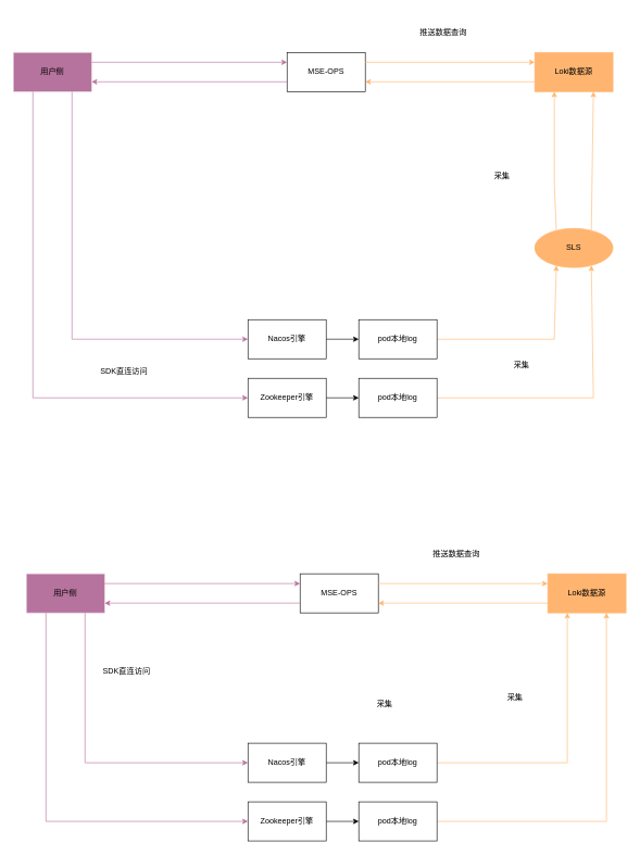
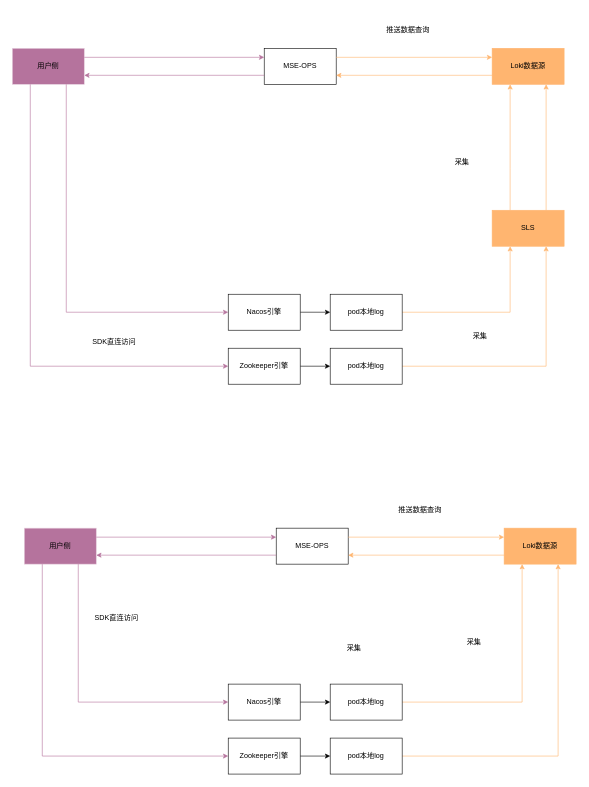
  <mxCell id="0" />
  <mxCell id="1" parent="0" />
  <mxCell id="2" value="用户侧" style="rounded=0;whiteSpace=wrap;html=1;fillColor=#B5739D;strokeColor=#E6D0DE;" parent="1" vertex="1"><mxGeometry x="20" y="80" width="120" height="60" as="geometry" /></mxCell>
  <mxCell id="3" value="MSE-OPS" style="rounded=0;whiteSpace=wrap;html=1;" parent="1" vertex="1"><mxGeometry x="440" y="80" width="120" height="60" as="geometry" /></mxCell>
  <mxCell id="4" value="Loki数据源" style="rounded=0;whiteSpace=wrap;html=1;strokeColor=#FFB570;fillColor=#FFB570;" parent="1" vertex="1"><mxGeometry x="820" y="80" width="120" height="60" as="geometry" /></mxCell>
  <mxCell id="5" style="edgeStyle=orthogonalEdgeStyle;rounded=0;orthogonalLoop=1;jettySize=auto;html=1;exitX=1;exitY=0.5;exitDx=0;exitDy=0;entryX=0;entryY=0.5;entryDx=0;entryDy=0;" parent="1" source="6" target="19" edge="1"><mxGeometry relative="1" as="geometry" /></mxCell>
  <mxCell id="6" value="Nacos引擎" style="rounded=0;whiteSpace=wrap;html=1;" parent="1" vertex="1"><mxGeometry x="380" y="490" width="120" height="60" as="geometry" /></mxCell>
  <mxCell id="7" value="" style="endArrow=classic;html=1;rounded=0;entryX=1;entryY=0.75;entryDx=0;entryDy=0;exitX=0;exitY=0.75;exitDx=0;exitDy=0;fillColor=#FFB570;strokeColor=#FFB570;" parent="1" source="4" target="3" edge="1"><mxGeometry width="50" height="50" relative="1" as="geometry"><mxPoint x="90" y="230" as="sourcePoint" /><mxPoint x="390" y="230" as="targetPoint" /></mxGeometry></mxCell>
  <mxCell id="8" value="" style="endArrow=classic;html=1;rounded=0;entryX=0;entryY=0.25;entryDx=0;entryDy=0;exitX=1;exitY=0.25;exitDx=0;exitDy=0;fillColor=#FFB570;strokeColor=#FFB570;" parent="1" source="3" target="4" edge="1"><mxGeometry width="50" height="50" relative="1" as="geometry"><mxPoint x="310" y="-90" as="sourcePoint" /><mxPoint x="310" y="70" as="targetPoint" /></mxGeometry></mxCell>
  <mxCell id="9" value="SDK直连访问" style="rounded=0;whiteSpace=wrap;html=1;strokeColor=none;" parent="1" vertex="1"><mxGeometry x="130" y="540" width="120" height="60" as="geometry" /></mxCell>
  <mxCell id="10" value="" style="endArrow=classic;html=1;rounded=0;entryX=1;entryY=0.75;entryDx=0;entryDy=0;exitX=0;exitY=0.75;exitDx=0;exitDy=0;fillColor=#B5739D;strokeColor=#B5739D;" parent="1" source="3" target="2" edge="1"><mxGeometry width="50" height="50" relative="1" as="geometry"><mxPoint x="540" y="90" as="sourcePoint" /><mxPoint x="540" y="-70" as="targetPoint" /></mxGeometry></mxCell>
  <mxCell id="11" value="" style="endArrow=classic;html=1;rounded=0;entryX=0;entryY=0.25;entryDx=0;entryDy=0;exitX=1;exitY=0.25;exitDx=0;exitDy=0;fillColor=#B5739D;strokeColor=#B5739D;" parent="1" source="2" target="3" edge="1"><mxGeometry width="50" height="50" relative="1" as="geometry"><mxPoint x="450" y="135" as="sourcePoint" /><mxPoint x="150" y="135" as="targetPoint" /></mxGeometry></mxCell>
- <mxCell id="12" value="SLS" style="ellipse;whiteSpace=wrap;html=1;strokeColor=#FFB570;fillColor=#FFB570;" parent="1" vertex="1"><mxGeometry x="820" y="350" width="120" height="60" as="geometry" /></mxCell>
+ <mxCell id="12" value="SLS" style="rounded=0;whiteSpace=wrap;html=1;strokeColor=#FFB570;fillColor=#FFB570;" parent="1" vertex="1"><mxGeometry x="820" y="350" width="120" height="60" as="geometry" /></mxCell>
  <mxCell id="13" style="edgeStyle=orthogonalEdgeStyle;rounded=0;orthogonalLoop=1;jettySize=auto;html=1;exitX=1;exitY=0.5;exitDx=0;exitDy=0;entryX=0;entryY=0.5;entryDx=0;entryDy=0;" parent="1" source="14" target="20" edge="1"><mxGeometry relative="1" as="geometry" /></mxCell>
  <mxCell id="14" value="Zookeeper引擎" style="rounded=0;whiteSpace=wrap;html=1;" parent="1" vertex="1"><mxGeometry x="380" y="580" width="120" height="60" as="geometry" /></mxCell>
  <mxCell id="15" value="" style="endArrow=classic;html=1;rounded=0;entryX=0;entryY=0.5;entryDx=0;entryDy=0;exitX=0.75;exitY=1;exitDx=0;exitDy=0;fillColor=#B5739D;strokeColor=#B5739D;" parent="1" source="2" target="6" edge="1"><mxGeometry width="50" height="50" relative="1" as="geometry"><mxPoint x="150" y="295" as="sourcePoint" /><mxPoint x="450" y="295" as="targetPoint" /><Array as="points"><mxPoint x="110" y="520" /></Array></mxGeometry></mxCell>
  <mxCell id="16" value="" style="endArrow=classic;html=1;rounded=0;fillColor=#FFB570;strokeColor=#FFB570;exitX=1;exitY=0.5;exitDx=0;exitDy=0;entryX=0.25;entryY=1;entryDx=0;entryDy=0;" parent="1" source="19" target="12" edge="1"><mxGeometry width="50" height="50" relative="1" as="geometry"><mxPoint x="780" y="520" as="sourcePoint" /><mxPoint x="850" y="450" as="targetPoint" /><Array as="points"><mxPoint x="850" y="520" /></Array></mxGeometry></mxCell>
  <mxCell id="17" value="" style="endArrow=classic;html=1;rounded=0;fillColor=#FFB570;strokeColor=#FFB570;exitX=1;exitY=0.5;exitDx=0;exitDy=0;entryX=0.75;entryY=1;entryDx=0;entryDy=0;" parent="1" source="20" target="12" edge="1"><mxGeometry width="50" height="50" relative="1" as="geometry"><mxPoint x="790" y="610" as="sourcePoint" /><mxPoint x="902" y="450" as="targetPoint" /><Array as="points"><mxPoint x="910" y="610" /></Array></mxGeometry></mxCell>
  <mxCell id="18" value="" style="endArrow=classic;html=1;rounded=0;entryX=0;entryY=0.5;entryDx=0;entryDy=0;exitX=0.25;exitY=1;exitDx=0;exitDy=0;fillColor=#B5739D;strokeColor=#B5739D;" parent="1" source="2" target="14" edge="1"><mxGeometry width="50" height="50" relative="1" as="geometry"><mxPoint x="40" y="420" as="sourcePoint" /><mxPoint x="370" y="610" as="targetPoint" /><Array as="points"><mxPoint x="50" y="610" /></Array></mxGeometry></mxCell>
  <mxCell id="19" value="pod本地log" style="rounded=0;whiteSpace=wrap;html=1;" parent="1" vertex="1"><mxGeometry x="550" y="490" width="120" height="60" as="geometry" /></mxCell>
  <mxCell id="20" value="pod本地log" style="rounded=0;whiteSpace=wrap;html=1;" parent="1" vertex="1"><mxGeometry x="550" y="580" width="120" height="60" as="geometry" /></mxCell>
  <mxCell id="21" value="采集" style="rounded=0;whiteSpace=wrap;html=1;strokeColor=none;" parent="1" vertex="1"><mxGeometry x="740" y="530" width="120" height="60" as="geometry" /></mxCell>
  <mxCell id="22" value="推送数据查询" style="rounded=0;whiteSpace=wrap;html=1;strokeColor=none;" parent="1" vertex="1"><mxGeometry x="620" y="20" width="120" height="60" as="geometry" /></mxCell>
  <mxCell id="23" value="" style="endArrow=classic;html=1;rounded=0;fillColor=#FFB570;strokeColor=#FFB570;exitX=0.25;exitY=0;exitDx=0;exitDy=0;entryX=0.25;entryY=1;entryDx=0;entryDy=0;" edge="1" parent="1" source="12" target="4"><mxGeometry width="50" height="50" relative="1" as="geometry"><mxPoint x="940" y="290" as="sourcePoint" /><mxPoint x="880" y="170" as="targetPoint" /><Array as="points"><mxPoint x="850" y="280" /></Array></mxGeometry></mxCell>
  <mxCell id="24" value="" style="endArrow=classic;html=1;rounded=0;fillColor=#FFB570;strokeColor=#FFB570;exitX=0.75;exitY=0;exitDx=0;exitDy=0;entryX=0.75;entryY=1;entryDx=0;entryDy=0;" edge="1" parent="1" source="12" target="4"><mxGeometry width="50" height="50" relative="1" as="geometry"><mxPoint x="940" y="410" as="sourcePoint" /><mxPoint x="1140" y="210" as="targetPoint" /><Array as="points" /></mxGeometry></mxCell>
  <mxCell id="25" value="采集" style="rounded=0;whiteSpace=wrap;html=1;strokeColor=none;" vertex="1" parent="1"><mxGeometry x="710" y="240" width="120" height="60" as="geometry" /></mxCell>
  <mxCell id="26" value="用户侧" style="rounded=0;whiteSpace=wrap;html=1;fillColor=#B5739D;strokeColor=#E6D0DE;" vertex="1" parent="1"><mxGeometry x="40" y="880" width="120" height="60" as="geometry" /></mxCell>
  <mxCell id="27" value="MSE-OPS" style="rounded=0;whiteSpace=wrap;html=1;" vertex="1" parent="1"><mxGeometry x="460" y="880" width="120" height="60" as="geometry" /></mxCell>
  <mxCell id="28" value="Loki数据源" style="rounded=0;whiteSpace=wrap;html=1;strokeColor=#FFB570;fillColor=#FFB570;" vertex="1" parent="1"><mxGeometry x="840" y="880" width="120" height="60" as="geometry" /></mxCell>
  <mxCell id="29" style="edgeStyle=orthogonalEdgeStyle;rounded=0;orthogonalLoop=1;jettySize=auto;html=1;exitX=1;exitY=0.5;exitDx=0;exitDy=0;entryX=0;entryY=0.5;entryDx=0;entryDy=0;" edge="1" parent="1" source="30" target="42"><mxGeometry relative="1" as="geometry" /></mxCell>
  <mxCell id="30" value="Nacos引擎" style="rounded=0;whiteSpace=wrap;html=1;" vertex="1" parent="1"><mxGeometry x="380" y="1140" width="120" height="60" as="geometry" /></mxCell>
  <mxCell id="31" value="" style="endArrow=classic;html=1;rounded=0;entryX=1;entryY=0.75;entryDx=0;entryDy=0;exitX=0;exitY=0.75;exitDx=0;exitDy=0;fillColor=#FFB570;strokeColor=#FFB570;" edge="1" parent="1" source="28" target="27"><mxGeometry width="50" height="50" relative="1" as="geometry"><mxPoint x="110" y="1030" as="sourcePoint" /><mxPoint x="410" y="1030" as="targetPoint" /></mxGeometry></mxCell>
  <mxCell id="32" value="" style="endArrow=classic;html=1;rounded=0;entryX=0;entryY=0.25;entryDx=0;entryDy=0;exitX=1;exitY=0.25;exitDx=0;exitDy=0;fillColor=#FFB570;strokeColor=#FFB570;" edge="1" parent="1" source="27" target="28"><mxGeometry width="50" height="50" relative="1" as="geometry"><mxPoint x="330" y="710" as="sourcePoint" /><mxPoint x="330" y="870" as="targetPoint" /></mxGeometry></mxCell>
  <mxCell id="33" value="SDK直连访问" style="rounded=0;whiteSpace=wrap;html=1;strokeColor=none;" vertex="1" parent="1"><mxGeometry x="134" y="1000" width="120" height="60" as="geometry" /></mxCell>
  <mxCell id="34" value="" style="endArrow=classic;html=1;rounded=0;entryX=1;entryY=0.75;entryDx=0;entryDy=0;exitX=0;exitY=0.75;exitDx=0;exitDy=0;fillColor=#B5739D;strokeColor=#B5739D;" edge="1" parent="1" source="27" target="26"><mxGeometry width="50" height="50" relative="1" as="geometry"><mxPoint x="560" y="890" as="sourcePoint" /><mxPoint x="560" y="730" as="targetPoint" /></mxGeometry></mxCell>
  <mxCell id="35" value="" style="endArrow=classic;html=1;rounded=0;entryX=0;entryY=0.25;entryDx=0;entryDy=0;exitX=1;exitY=0.25;exitDx=0;exitDy=0;fillColor=#B5739D;strokeColor=#B5739D;" edge="1" parent="1" source="26" target="27"><mxGeometry width="50" height="50" relative="1" as="geometry"><mxPoint x="470" y="935" as="sourcePoint" /><mxPoint x="170" y="935" as="targetPoint" /></mxGeometry></mxCell>
  <mxCell id="36" style="edgeStyle=orthogonalEdgeStyle;rounded=0;orthogonalLoop=1;jettySize=auto;html=1;exitX=1;exitY=0.5;exitDx=0;exitDy=0;entryX=0;entryY=0.5;entryDx=0;entryDy=0;" edge="1" parent="1" source="37" target="43"><mxGeometry relative="1" as="geometry" /></mxCell>
  <mxCell id="37" value="Zookeeper引擎" style="rounded=0;whiteSpace=wrap;html=1;" vertex="1" parent="1"><mxGeometry x="380" y="1230" width="120" height="60" as="geometry" /></mxCell>
  <mxCell id="38" value="" style="endArrow=classic;html=1;rounded=0;entryX=0;entryY=0.5;entryDx=0;entryDy=0;exitX=0.75;exitY=1;exitDx=0;exitDy=0;fillColor=#B5739D;strokeColor=#B5739D;" edge="1" parent="1" source="26" target="30"><mxGeometry width="50" height="50" relative="1" as="geometry"><mxPoint x="170" y="1095" as="sourcePoint" /><mxPoint x="470" y="1095" as="targetPoint" /><Array as="points"><mxPoint x="130" y="1170" /></Array></mxGeometry></mxCell>
  <mxCell id="39" value="" style="endArrow=classic;html=1;rounded=0;fillColor=#FFB570;strokeColor=#FFB570;exitX=1;exitY=0.5;exitDx=0;exitDy=0;entryX=0.25;entryY=1;entryDx=0;entryDy=0;" edge="1" parent="1" source="42" target="28"><mxGeometry width="50" height="50" relative="1" as="geometry"><mxPoint x="800" y="1320" as="sourcePoint" /><mxPoint x="870" y="1210" as="targetPoint" /><Array as="points"><mxPoint x="870" y="1170" /></Array></mxGeometry></mxCell>
  <mxCell id="40" value="" style="endArrow=classic;html=1;rounded=0;fillColor=#FFB570;strokeColor=#FFB570;exitX=1;exitY=0.5;exitDx=0;exitDy=0;entryX=0.75;entryY=1;entryDx=0;entryDy=0;" edge="1" parent="1" source="43" target="28"><mxGeometry width="50" height="50" relative="1" as="geometry"><mxPoint x="810" y="1410" as="sourcePoint" /><mxPoint x="930" y="1210" as="targetPoint" /><Array as="points"><mxPoint x="930" y="1260" /></Array></mxGeometry></mxCell>
  <mxCell id="41" value="" style="endArrow=classic;html=1;rounded=0;entryX=0;entryY=0.5;entryDx=0;entryDy=0;exitX=0.25;exitY=1;exitDx=0;exitDy=0;fillColor=#B5739D;strokeColor=#B5739D;" edge="1" parent="1" source="26" target="37"><mxGeometry width="50" height="50" relative="1" as="geometry"><mxPoint x="60" y="1220" as="sourcePoint" /><mxPoint x="390" y="1410" as="targetPoint" /><Array as="points"><mxPoint x="70" y="1260" /></Array></mxGeometry></mxCell>
  <mxCell id="42" value="pod本地log" style="rounded=0;whiteSpace=wrap;html=1;" vertex="1" parent="1"><mxGeometry x="550" y="1140" width="120" height="60" as="geometry" /></mxCell>
  <mxCell id="43" value="pod本地log" style="rounded=0;whiteSpace=wrap;html=1;" vertex="1" parent="1"><mxGeometry x="550" y="1230" width="120" height="60" as="geometry" /></mxCell>
  <mxCell id="44" value="采集" style="rounded=0;whiteSpace=wrap;html=1;strokeColor=none;" vertex="1" parent="1"><mxGeometry x="530" y="1050" width="120" height="60" as="geometry" /></mxCell>
  <mxCell id="45" value="推送数据查询" style="rounded=0;whiteSpace=wrap;html=1;strokeColor=none;" vertex="1" parent="1"><mxGeometry x="640" y="820" width="120" height="60" as="geometry" /></mxCell>
  <mxCell id="46" value="采集" style="rounded=0;whiteSpace=wrap;html=1;strokeColor=none;" vertex="1" parent="1"><mxGeometry x="730" y="1040" width="120" height="60" as="geometry" /></mxCell>
